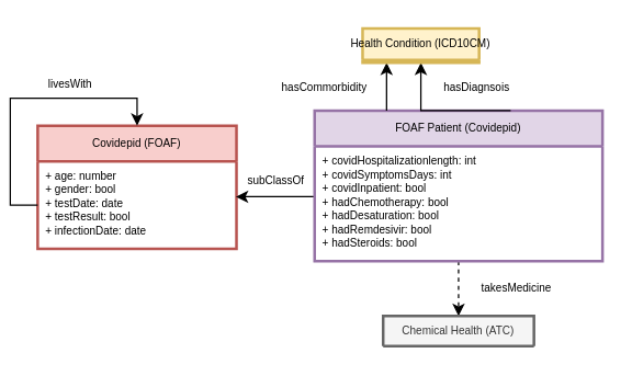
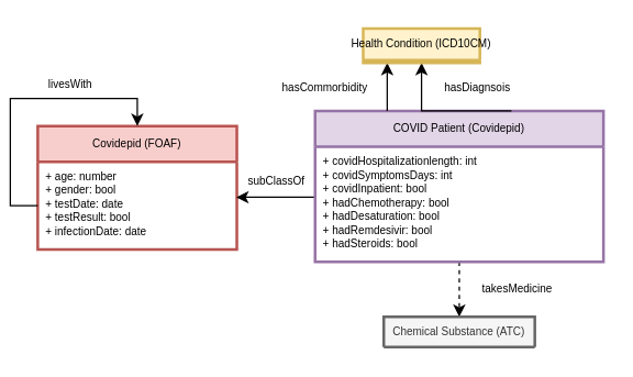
  <mxCell id="0" />
  <mxCell id="1" parent="0" />
  <mxCell id="2" value="Covidepid (FOAF)" style="swimlane;fontStyle=0;childLayout=stackLayout;horizontal=1;startSize=26;fillColor=#f8cecc;horizontalStack=0;resizeParent=1;resizeParentMax=0;resizeLast=0;collapsible=1;marginBottom=0;fontSize=8;strokeWidth=2;html=0;strokeColor=#b85450;" parent="1" vertex="1"><mxGeometry x="20" y="91" width="145" height="90" as="geometry" /></mxCell>
  <mxCell id="3" value="livesWith" style="edgeStyle=orthogonalEdgeStyle;rounded=0;orthogonalLoop=1;jettySize=auto;html=0;entryX=0.5;entryY=0;entryDx=0;entryDy=0;fontSize=8;startArrow=none;startFill=0;endArrow=classic;endFill=1;strokeColor=#000000;" parent="2" source="4" target="2" edge="1"><mxGeometry x="0.353" y="10" relative="1" as="geometry"><Array as="points"><mxPoint x="-20" y="58" /><mxPoint x="-20" y="-20" /><mxPoint x="73" y="-20" /></Array><mxPoint as="offset" /></mxGeometry></mxCell>
  <mxCell id="4" value="+ age: number&#10;+ gender: bool&#10;+ testDate: date&#10;+ testResult: bool&#10;+ infectionDate: date" style="text;strokeColor=none;fillColor=none;align=left;verticalAlign=top;spacingLeft=4;spacingRight=4;overflow=hidden;rotatable=0;points=[[0,0.5],[1,0.5]];portConstraint=eastwest;fontSize=8;html=0;" parent="2" vertex="1"><mxGeometry y="26" width="145" height="64" as="geometry" /></mxCell>
  <mxCell id="5" value="takesMedicine" style="edgeStyle=orthogonalEdgeStyle;rounded=0;orthogonalLoop=1;jettySize=auto;html=0;entryX=0.5;entryY=0;entryDx=0;entryDy=0;fontSize=8;startArrow=none;startFill=0;endArrow=classic;endFill=1;strokeColor=#000000;align=left;dashed=1;" parent="1" source="7" target="13" edge="1"><mxGeometry y="15" relative="1" as="geometry"><mxPoint as="offset" /></mxGeometry></mxCell>
  <mxCell id="6" value="subClassOf" style="edgeStyle=orthogonalEdgeStyle;rounded=0;orthogonalLoop=1;jettySize=auto;html=0;fontSize=8;startArrow=none;startFill=0;endArrow=classic;endFill=1;strokeColor=#000000;entryX=0.997;entryY=0.404;entryDx=0;entryDy=0;entryPerimeter=0;exitX=0;exitY=0.5;exitDx=0;exitDy=0;" parent="1" target="4" edge="1" source="8"><mxGeometry x="0.066" y="-12" relative="1" as="geometry"><mxPoint x="222" y="158" as="sourcePoint" /><mxPoint x="172" y="180" as="targetPoint" /><Array as="points"><mxPoint x="222" y="142" /></Array><mxPoint as="offset" /></mxGeometry></mxCell>
- <mxCell id="7" value="FOAF Patient (Covidepid)" style="swimlane;fontStyle=0;childLayout=stackLayout;horizontal=1;startSize=26;fillColor=#e1d5e7;horizontalStack=0;resizeParent=1;resizeParentMax=0;resizeLast=0;collapsible=1;marginBottom=0;fontSize=8;strokeWidth=2;html=0;strokeColor=#9673a6;glass=0;swimlaneLine=1;" parent="1" vertex="1"><mxGeometry x="222" y="80" width="210" height="110" as="geometry" /></mxCell>
+ <mxCell id="7" value="COVID Patient (Covidepid)" style="swimlane;fontStyle=0;childLayout=stackLayout;horizontal=1;startSize=26;fillColor=#e1d5e7;horizontalStack=0;resizeParent=1;resizeParentMax=0;resizeLast=0;collapsible=1;marginBottom=0;fontSize=8;strokeWidth=2;html=0;strokeColor=#9673a6;glass=0;swimlaneLine=1;" parent="1" vertex="1"><mxGeometry x="222" y="80" width="210" height="110" as="geometry" /></mxCell>
  <mxCell id="8" value="+ covidHospitalizationlength: int&#10;+ covidSymptomsDays: int&#10;+ covidInpatient: bool&#10;+ hadChemotherapy: bool&#10;+ hadDesaturation: bool&#10;+ hadRemdesivir: bool&#10;+ hadSteroids: bool" style="text;strokeColor=none;fillColor=none;align=left;verticalAlign=top;spacingLeft=4;spacingRight=4;overflow=hidden;rotatable=0;points=[[0,0.5],[1,0.5]];portConstraint=eastwest;fontSize=8;" parent="7" vertex="1"><mxGeometry y="26" width="210" height="84" as="geometry" /></mxCell>
  <mxCell id="9" value="hasCommorbidity" style="edgeStyle=orthogonalEdgeStyle;rounded=0;orthogonalLoop=1;jettySize=auto;html=0;entryX=0.25;entryY=0;entryDx=0;entryDy=0;fontSize=8;startArrow=classic;startFill=1;endArrow=none;endFill=0;strokeColor=#000000;align=right;" parent="1" source="11" target="7" edge="1"><mxGeometry y="-12" relative="1" as="geometry"><Array as="points"><mxPoint x="262" y="30" /><mxPoint x="262" y="30" /></Array><mxPoint as="offset" /></mxGeometry></mxCell>
  <mxCell id="10" value="hasDiagnsois" style="edgeStyle=orthogonalEdgeStyle;rounded=0;orthogonalLoop=1;jettySize=auto;html=0;fontSize=8;startArrow=classic;startFill=1;endArrow=none;endFill=0;strokeColor=#000000;align=left;" parent="1" source="11" edge="1"><mxGeometry y="17" relative="1" as="geometry"><mxPoint x="365" y="80" as="targetPoint" /><Array as="points"><mxPoint x="365" y="80" /></Array><mxPoint as="offset" /></mxGeometry></mxCell>
  <mxCell id="11" value="Health Condition (ICD10CM)" style="swimlane;fontStyle=0;childLayout=stackLayout;horizontal=1;startSize=23;fillColor=#fff2cc;horizontalStack=0;resizeParent=1;resizeParentMax=0;resizeLast=0;collapsible=1;marginBottom=0;fontSize=8;strokeWidth=2;html=0;strokeColor=#d6b656;" parent="1" vertex="1"><mxGeometry x="257" y="20" width="85" height="25" as="geometry" /></mxCell>
  <mxCell id="12" style="edgeStyle=orthogonalEdgeStyle;rounded=0;orthogonalLoop=1;jettySize=auto;html=1;exitX=0.5;exitY=0;exitDx=0;exitDy=0;fontColor=#FFFF33;startArrow=classic;startFill=1;endArrow=classic;endFill=1;" parent="1" source="13" edge="1"><mxGeometry relative="1" as="geometry"><mxPoint x="327.2" y="230" as="targetPoint" /></mxGeometry></mxCell>
- <mxCell id="13" value="Chemical Health (ATC)" style="swimlane;fontStyle=0;childLayout=stackLayout;horizontal=1;startSize=23;fillColor=#f5f5f5;horizontalStack=0;resizeParent=1;resizeParentMax=0;resizeLast=0;collapsible=1;marginBottom=0;fontSize=8;strokeWidth=2;html=0;strokeColor=#666666;fontColor=#333333;" parent="1" vertex="1"><mxGeometry x="272" y="230" width="110" height="22" as="geometry" /></mxCell>
+ <mxCell id="13" value="Chemical Substance (ATC)" style="swimlane;fontStyle=0;childLayout=stackLayout;horizontal=1;startSize=23;fillColor=#f5f5f5;horizontalStack=0;resizeParent=1;resizeParentMax=0;resizeLast=0;collapsible=1;marginBottom=0;fontSize=8;strokeWidth=2;html=0;strokeColor=#666666;fontColor=#333333;" parent="1" vertex="1"><mxGeometry x="272" y="230" width="110" height="22" as="geometry" /></mxCell>
